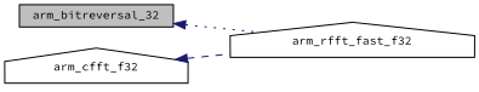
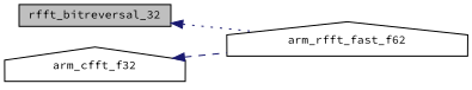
  digraph {
    fontname="Source Code Pro"
    rankdir=LR
    node [color=black fillcolor=white fontname="Source Code Pro" fontsize=10 shape=house style=filled]
    edge [color=midnightblue dir=back fontname="Source Code Pro" fontsize=10 labelfontname=Helvetica labelfontsize=10]
-   n1 [fillcolor=grey75 fontcolor=black height=0.2 label=arm_bitreversal_32 shape=box width=0.4]
-   n2 [height=0.2 label=arm_rfft_fast_f32 width=0.4]
+   n1 [fillcolor=grey75 fontcolor=black height=0.2 label=rfft_bitreversal_32 shape=box width=0.4]
+   n2 [height=0.2 label=arm_rfft_fast_f62 width=0.4]
    n3 [height=0.2 label=arm_cfft_f32 width=0.4]
    n1 -> n2 [style=dotted]
    n3 -> n2 [style=dashed]
  }
